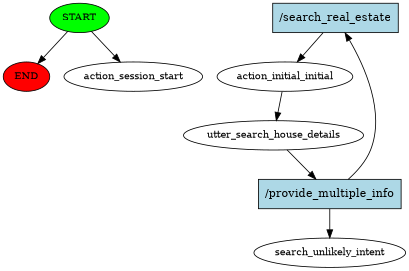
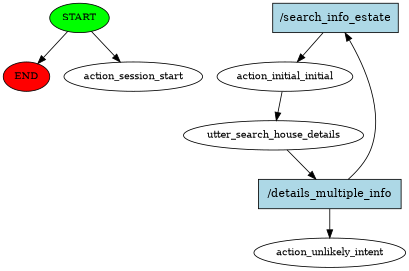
  digraph {
    node [fontsize=12]
    n1 [fillcolor=green label=START style=filled]
    n2 [fillcolor=red label=END style=filled]
    n3 [label=action_session_start]
-   n4 [fillcolor=lightblue label="/search_real_estate" shape=rect style=filled fontsize=""]
+   n4 [fillcolor=lightblue label="/search_info_estate" shape=rect style=filled fontsize=""]
    n5 [label=action_initial_initial]
    n6 [label=utter_search_house_details]
-   n7 [fillcolor=lightblue label="/provide_multiple_info" shape=rect style=filled fontsize=""]
-   n8 [label=search_unlikely_intent]
+   n7 [fillcolor=lightblue label="/details_multiple_info" shape=rect style=filled fontsize=""]
+   n8 [label=action_unlikely_intent]
    n1 -> n2
    n1 -> n3
    n4 -> n5
    n5 -> n6
    n6 -> n7
    n7 -> n4
    n7 -> n8
  }
